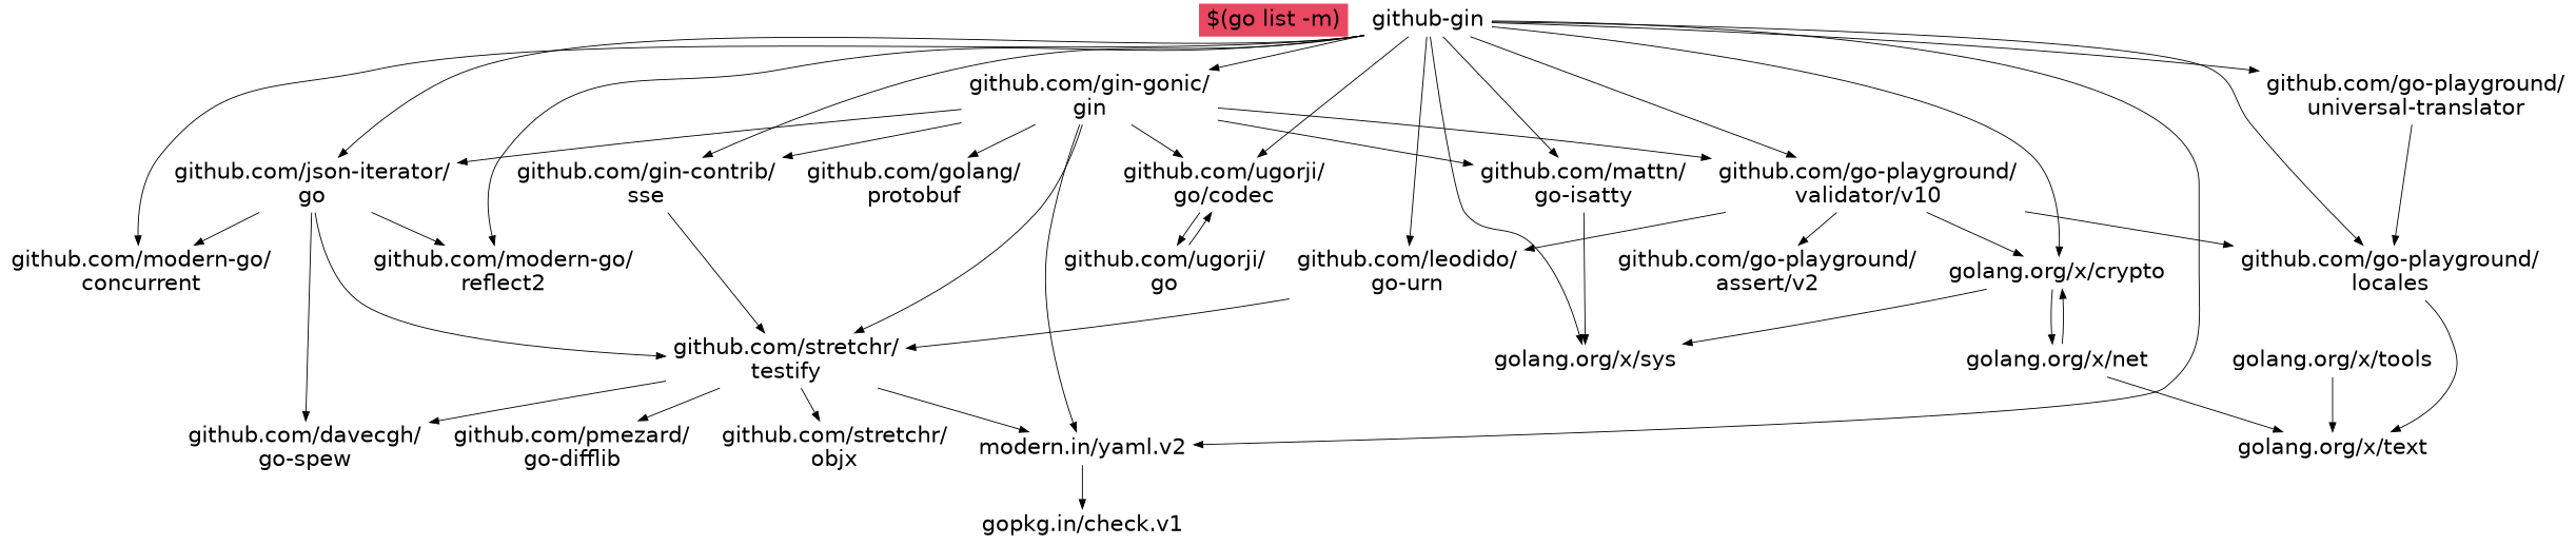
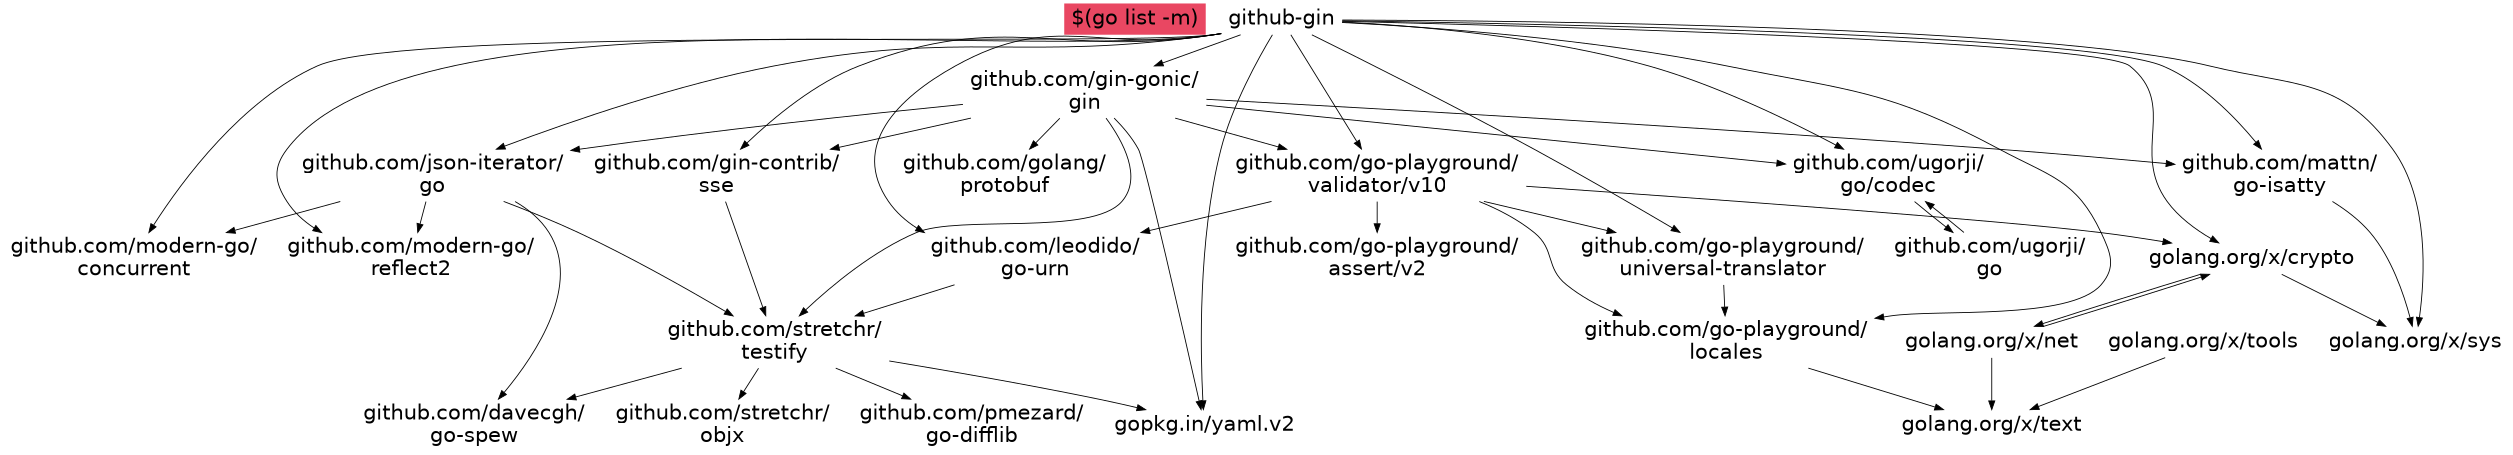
  digraph {
    root="$(go list -m)"
    node [fontname=Helvetica fontsize=24 shape=plaintext]
    "$(go list -m)" [fillcolor="#E94762" style=filled]
    "github-gin"
    "github.com/gin-contrib/\nsse"
    "github.com/gin-gonic/\ngin"
    "github.com/go-playground/\nlocales"
    "github.com/go-playground/\nuniversal-translator"
    "github.com/go-playground/\nvalidator/v10"
    "github.com/json-iterator/\ngo"
    "github.com/leodido/\ngo-urn"
    "github.com/mattn/\ngo-isatty"
    "github.com/modern-go/\nconcurrent"
    "github.com/modern-go/\nreflect2"
    "github.com/ugorji/\ngo/codec"
    "golang.org/x/crypto"
    "golang.org/x/sys"
-   "gopkg.in/yaml.v2" [label="modern.in/yaml.v2"]
+   "gopkg.in/yaml.v2"
    "github.com/stretchr/\ntestify"
    "github.com/golang/\nprotobuf"
    "golang.org/x/text"
    "github.com/go-playground/\nassert/v2"
    "github.com/davecgh/\ngo-spew"
    "github.com/ugorji/\ngo"
    "golang.org/x/net"
-   "gopkg.in/check.v1"
    "github.com/pmezard/\ngo-difflib"
    "github.com/stretchr/\nobjx"
    "golang.org/x/tools"
    "github-gin" -> "github.com/gin-contrib/\nsse"
    "github-gin" -> "github.com/gin-gonic/\ngin"
    "github-gin" -> "github.com/go-playground/\nlocales"
    "github-gin" -> "github.com/go-playground/\nuniversal-translator"
    "github-gin" -> "github.com/go-playground/\nvalidator/v10"
    "github-gin" -> "github.com/json-iterator/\ngo"
    "github-gin" -> "github.com/leodido/\ngo-urn"
    "github-gin" -> "github.com/mattn/\ngo-isatty"
    "github-gin" -> "github.com/modern-go/\nconcurrent"
    "github-gin" -> "github.com/modern-go/\nreflect2"
    "github-gin" -> "github.com/ugorji/\ngo/codec"
    "github-gin" -> "golang.org/x/crypto"
    "github-gin" -> "golang.org/x/sys"
    "github-gin" -> "gopkg.in/yaml.v2"
    "github.com/gin-contrib/\nsse" -> "github.com/stretchr/\ntestify"
    "github.com/gin-gonic/\ngin" -> "github.com/gin-contrib/\nsse"
    "github.com/gin-gonic/\ngin" -> "github.com/go-playground/\nvalidator/v10"
    "github.com/gin-gonic/\ngin" -> "github.com/json-iterator/\ngo"
    "github.com/gin-gonic/\ngin" -> "github.com/mattn/\ngo-isatty"
    "github.com/gin-gonic/\ngin" -> "github.com/ugorji/\ngo/codec"
    "github.com/gin-gonic/\ngin" -> "gopkg.in/yaml.v2"
    "github.com/gin-gonic/\ngin" -> "github.com/stretchr/\ntestify"
    "github.com/gin-gonic/\ngin" -> "github.com/golang/\nprotobuf"
    "github.com/go-playground/\nlocales" -> "golang.org/x/text"
    "github.com/go-playground/\nuniversal-translator" -> "github.com/go-playground/\nlocales"
    "github.com/go-playground/\nvalidator/v10" -> "github.com/go-playground/\nlocales"
+   "github.com/go-playground/\nvalidator/v10" -> "github.com/go-playground/\nuniversal-translator"
    "github.com/go-playground/\nvalidator/v10" -> "github.com/leodido/\ngo-urn"
    "github.com/go-playground/\nvalidator/v10" -> "golang.org/x/crypto"
    "github.com/go-playground/\nvalidator/v10" -> "github.com/go-playground/\nassert/v2"
    "github.com/json-iterator/\ngo" -> "github.com/modern-go/\nconcurrent"
    "github.com/json-iterator/\ngo" -> "github.com/modern-go/\nreflect2"
    "github.com/json-iterator/\ngo" -> "github.com/stretchr/\ntestify"
    "github.com/json-iterator/\ngo" -> "github.com/davecgh/\ngo-spew"
    "github.com/leodido/\ngo-urn" -> "github.com/stretchr/\ntestify"
    "github.com/mattn/\ngo-isatty" -> "golang.org/x/sys"
    "github.com/ugorji/\ngo/codec" -> "github.com/ugorji/\ngo"
    "golang.org/x/crypto" -> "golang.org/x/sys"
    "golang.org/x/crypto" -> "golang.org/x/net"
-   "gopkg.in/yaml.v2" -> "gopkg.in/check.v1"
    "github.com/stretchr/\ntestify" -> "gopkg.in/yaml.v2"
    "github.com/stretchr/\ntestify" -> "github.com/davecgh/\ngo-spew"
    "github.com/stretchr/\ntestify" -> "github.com/pmezard/\ngo-difflib"
    "github.com/stretchr/\ntestify" -> "github.com/stretchr/\nobjx"
    "github.com/ugorji/\ngo" -> "github.com/ugorji/\ngo/codec"
    "golang.org/x/net" -> "golang.org/x/crypto"
    "golang.org/x/net" -> "golang.org/x/text"
    "golang.org/x/tools" -> "golang.org/x/text"
  }
